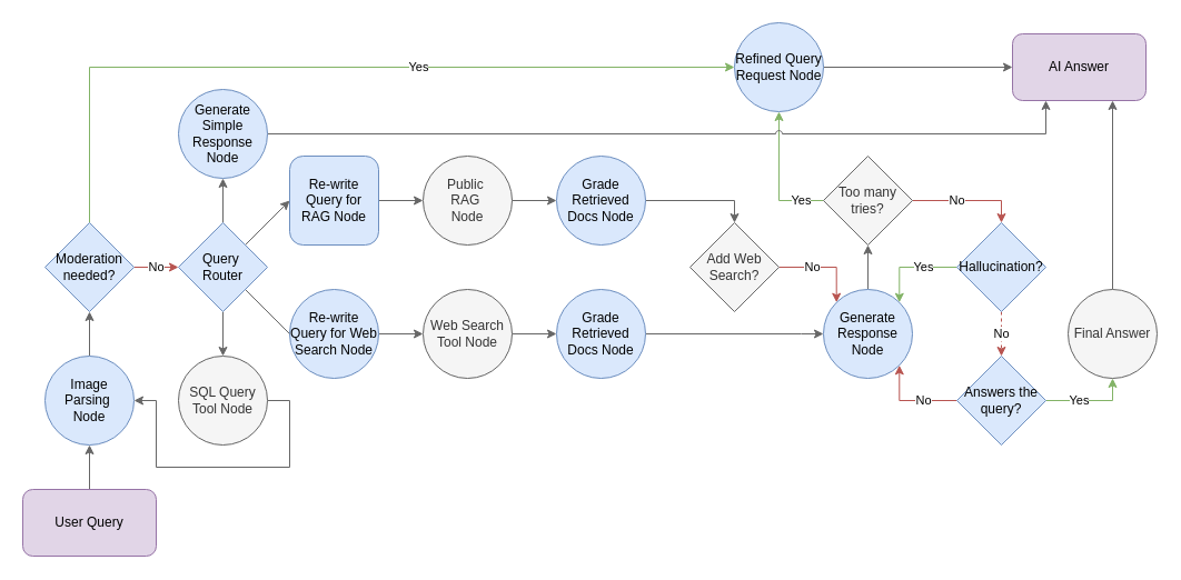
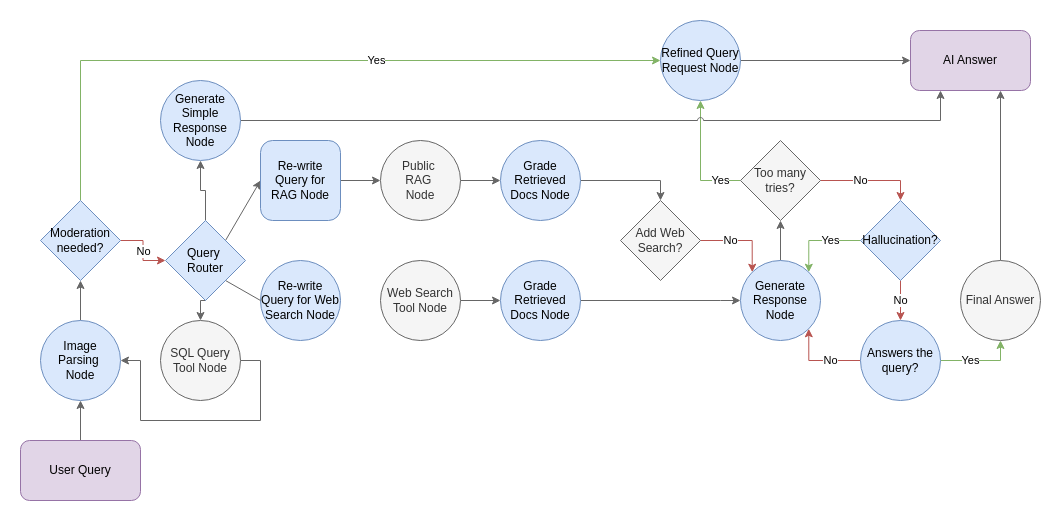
  <mxCell id="0" />
  <mxCell id="1" parent="0" />
  <mxCell id="2" style="edgeStyle=orthogonalEdgeStyle;rounded=0;orthogonalLoop=1;jettySize=auto;html=1;fillColor=#f5f5f5;strokeColor=#666666;movable=0;resizable=0;rotatable=0;deletable=0;editable=0;locked=1;connectable=0;entryX=0.5;entryY=1;entryDx=0;entryDy=0;exitX=0.5;exitY=0;exitDx=0;exitDy=0;" parent="1" source="3" target="27" edge="1"><mxGeometry relative="1" as="geometry"><mxPoint x="130" y="410" as="sourcePoint" /></mxGeometry></mxCell>
  <mxCell id="3" value="User Query" style="rounded=1;whiteSpace=wrap;html=1;fillColor=#e1d5e7;strokeColor=#9673a6;movable=0;resizable=0;rotatable=0;deletable=0;editable=0;locked=1;connectable=0;" parent="1" vertex="1"><mxGeometry x="20" y="440" width="120" height="60" as="geometry" /></mxCell>
  <mxCell id="4" style="rounded=0;orthogonalLoop=1;jettySize=auto;html=1;entryX=0.5;entryY=0;entryDx=0;entryDy=0;fillColor=#f5f5f5;strokeColor=#666666;movable=0;resizable=0;rotatable=0;deletable=0;editable=0;locked=1;connectable=0;exitX=1;exitY=0.5;exitDx=0;exitDy=0;edgeStyle=orthogonalEdgeStyle;" parent="1" source="5" target="7" edge="1"><mxGeometry relative="1" as="geometry"><mxPoint x="670" y="290" as="targetPoint" /></mxGeometry></mxCell>
  <mxCell id="5" value="Grade Retrieved Docs Node" style="ellipse;whiteSpace=wrap;html=1;aspect=fixed;fillColor=#dae8fc;strokeColor=#6c8ebf;labelBackgroundColor=none;movable=0;resizable=0;rotatable=0;deletable=0;editable=0;locked=1;connectable=0;" parent="1" vertex="1"><mxGeometry x="500" y="140" width="80" height="80" as="geometry" /></mxCell>
  <mxCell id="6" value="No" style="rounded=0;orthogonalLoop=1;jettySize=auto;html=1;exitX=1;exitY=0.5;exitDx=0;exitDy=0;entryX=0;entryY=0;entryDx=0;entryDy=0;fillColor=#f8cecc;strokeColor=#b85450;edgeStyle=orthogonalEdgeStyle;movable=0;resizable=0;rotatable=0;deletable=0;editable=0;locked=1;connectable=0;" parent="1" source="7" target="9" edge="1"><mxGeometry x="-0.28" relative="1" as="geometry"><Array as="points"><mxPoint x="752" y="240" /></Array><mxPoint as="offset" /></mxGeometry></mxCell>
  <mxCell id="7" value="Add Web Search?" style="rhombus;whiteSpace=wrap;html=1;labelBackgroundColor=none;fillColor=#f5f5f5;fontColor=#333333;strokeColor=#666666;movable=0;resizable=0;rotatable=0;deletable=0;editable=0;locked=1;connectable=0;" parent="1" vertex="1"><mxGeometry x="620" y="200" width="80" height="80" as="geometry" /></mxCell>
  <mxCell id="8" style="rounded=0;orthogonalLoop=1;jettySize=auto;html=1;entryX=0.5;entryY=1;entryDx=0;entryDy=0;fillColor=#f5f5f5;strokeColor=#666666;exitX=0.5;exitY=0;exitDx=0;exitDy=0;movable=0;resizable=0;rotatable=0;deletable=0;editable=0;locked=1;connectable=0;" parent="1" source="9" target="32" edge="1"><mxGeometry relative="1" as="geometry"><mxPoint x="814.961" y="300.309" as="sourcePoint" /><mxPoint x="850" y="260" as="targetPoint" /><Array as="points" /></mxGeometry></mxCell>
  <mxCell id="9" value="Generate Response Node" style="ellipse;whiteSpace=wrap;html=1;aspect=fixed;fillColor=#dae8fc;strokeColor=#6c8ebf;gradientColor=none;labelBackgroundColor=none;movable=0;resizable=0;rotatable=0;deletable=0;editable=0;locked=1;connectable=0;" parent="1" vertex="1"><mxGeometry x="740" y="260" width="80" height="80" as="geometry" /></mxCell>
- <mxCell id="10" style="rounded=0;orthogonalLoop=1;jettySize=auto;html=1;fillColor=#f5f5f5;strokeColor=#666666;edgeStyle=orthogonalEdgeStyle;exitX=1;exitY=0.5;exitDx=0;exitDy=0;entryX=0;entryY=0.5;entryDx=0;entryDy=0;movable=0;resizable=0;rotatable=0;deletable=0;editable=0;locked=1;connectable=0;" parent="1" source="11" target="13" edge="1"><mxGeometry relative="1" as="geometry"><mxPoint x="280" y="450" as="sourcePoint" /><mxPoint x="870" y="580" as="targetPoint" /><Array as="points"><mxPoint x="380" y="300" /></Array></mxGeometry></mxCell>
  <mxCell id="11" value="Re-write Query for Web Search Node" style="ellipse;whiteSpace=wrap;html=1;aspect=fixed;fillColor=#dae8fc;strokeColor=#6c8ebf;gradientColor=none;labelBackgroundColor=none;labelBorderColor=none;movable=0;resizable=0;rotatable=0;deletable=0;editable=0;locked=1;connectable=0;" parent="1" vertex="1"><mxGeometry x="260" y="260" width="80" height="80" as="geometry" /></mxCell>
  <mxCell id="12" style="rounded=0;orthogonalLoop=1;jettySize=auto;html=1;entryX=0;entryY=0.5;entryDx=0;entryDy=0;fillColor=#f5f5f5;strokeColor=#666666;exitX=1;exitY=0.5;exitDx=0;exitDy=0;movable=0;resizable=0;rotatable=0;deletable=0;editable=0;locked=1;connectable=0;" parent="1" source="13" target="45" edge="1"><mxGeometry relative="1" as="geometry"><mxPoint x="500" y="500" as="sourcePoint" /><mxPoint x="820" y="380" as="targetPoint" /></mxGeometry></mxCell>
  <mxCell id="13" value="Web Search Tool Node" style="ellipse;whiteSpace=wrap;html=1;aspect=fixed;fillColor=#f5f5f5;strokeColor=#666666;fontColor=#333333;movable=0;resizable=0;rotatable=0;deletable=0;editable=0;locked=1;connectable=0;" parent="1" vertex="1"><mxGeometry x="380" y="260" width="80" height="80" as="geometry" /></mxCell>
  <mxCell id="14" value="AI Answer" style="rounded=1;whiteSpace=wrap;html=1;fillColor=#e1d5e7;strokeColor=#9673a6;movable=0;resizable=0;rotatable=0;deletable=0;editable=0;locked=1;connectable=0;" parent="1" vertex="1"><mxGeometry x="910" y="30" width="120" height="60" as="geometry" /></mxCell>
- <mxCell id="15" value="No" style="edgeStyle=orthogonalEdgeStyle;rounded=0;orthogonalLoop=1;jettySize=auto;html=1;entryX=0.5;entryY=0;entryDx=0;entryDy=0;fillColor=#f8cecc;strokeColor=#b85450;movable=0;resizable=0;rotatable=0;deletable=0;editable=0;locked=1;connectable=0;exitX=0.5;exitY=1;exitDx=0;exitDy=0;dashed=1;" parent="1" source="17" target="20" edge="1"><mxGeometry relative="1" as="geometry"><Array as="points"><mxPoint x="900" y="320" /></Array><mxPoint as="offset" /></mxGeometry></mxCell>
+ <mxCell id="15" value="No" style="edgeStyle=orthogonalEdgeStyle;rounded=0;orthogonalLoop=1;jettySize=auto;html=1;entryX=0.5;entryY=0;entryDx=0;entryDy=0;fillColor=#f8cecc;strokeColor=#b85450;movable=0;resizable=0;rotatable=0;deletable=0;editable=0;locked=1;connectable=0;exitX=0.5;exitY=1;exitDx=0;exitDy=0;" parent="1" source="17" target="20" edge="1"><mxGeometry relative="1" as="geometry"><Array as="points"><mxPoint x="900" y="320" /></Array><mxPoint as="offset" /></mxGeometry></mxCell>
  <mxCell id="16" value="Yes" style="rounded=0;orthogonalLoop=1;jettySize=auto;html=1;entryX=1;entryY=0;entryDx=0;entryDy=0;fillColor=#d5e8d4;strokeColor=#82b366;exitX=0;exitY=0.5;exitDx=0;exitDy=0;elbow=vertical;movable=0;resizable=0;rotatable=0;deletable=0;editable=0;locked=1;connectable=0;edgeStyle=orthogonalEdgeStyle;" parent="1" source="17" target="9" edge="1"><mxGeometry x="-0.28" relative="1" as="geometry"><mxPoint as="offset" /><Array as="points"><mxPoint x="808" y="240" /></Array></mxGeometry></mxCell>
  <mxCell id="17" value="Hallucination?" style="rhombus;whiteSpace=wrap;html=1;fillColor=#dae8fc;strokeColor=#6c8ebf;labelBackgroundColor=none;movable=0;resizable=0;rotatable=0;deletable=0;editable=0;locked=1;connectable=0;" parent="1" vertex="1"><mxGeometry x="860" y="200" width="80" height="80" as="geometry" /></mxCell>
  <mxCell id="18" value="No" style="edgeStyle=orthogonalEdgeStyle;rounded=0;orthogonalLoop=1;jettySize=auto;html=1;fillColor=#f8cecc;strokeColor=#b85450;movable=0;resizable=0;rotatable=0;deletable=0;editable=0;locked=1;connectable=0;entryX=1;entryY=1;entryDx=0;entryDy=0;exitX=0;exitY=0.5;exitDx=0;exitDy=0;" parent="1" source="20" target="9" edge="1"><mxGeometry x="-0.28" relative="1" as="geometry"><Array as="points"><mxPoint x="808" y="360" /></Array><mxPoint x="1130" y="490" as="sourcePoint" /><mxPoint x="90" y="280" as="targetPoint" /><mxPoint as="offset" /></mxGeometry></mxCell>
  <mxCell id="19" value="Yes" style="edgeStyle=orthogonalEdgeStyle;rounded=0;orthogonalLoop=1;jettySize=auto;html=1;entryX=0.5;entryY=1;entryDx=0;entryDy=0;fillColor=#d5e8d4;strokeColor=#82b366;exitX=1;exitY=0.5;exitDx=0;exitDy=0;movable=0;resizable=0;rotatable=0;deletable=0;editable=0;locked=1;connectable=0;" parent="1" source="20" target="29" edge="1"><mxGeometry x="-0.25" relative="1" as="geometry"><Array as="points"><mxPoint x="1000" y="360" /></Array><mxPoint x="1170" y="460" as="sourcePoint" /><mxPoint x="1190" y="310" as="targetPoint" /><mxPoint as="offset" /></mxGeometry></mxCell>
- <mxCell id="20" value="Answers the query?" style="rhombus;whiteSpace=wrap;html=1;fillColor=#dae8fc;strokeColor=#6c8ebf;labelBackgroundColor=none;movable=0;resizable=0;rotatable=0;deletable=0;editable=0;locked=1;connectable=0;" parent="1" vertex="1"><mxGeometry x="860" y="320" width="80" height="80" as="geometry" /></mxCell>
+ <mxCell id="20" value="Answers the query?" style="ellipse;whiteSpace=wrap;html=1;fillColor=#dae8fc;strokeColor=#6c8ebf;labelBackgroundColor=none;movable=0;resizable=0;rotatable=0;deletable=0;editable=0;locked=1;connectable=0;" parent="1" vertex="1"><mxGeometry x="860" y="320" width="80" height="80" as="geometry" /></mxCell>
  <mxCell id="21" style="rounded=0;orthogonalLoop=1;jettySize=auto;html=1;entryX=0;entryY=0.5;entryDx=0;entryDy=0;fillColor=#f5f5f5;strokeColor=#666666;exitX=1;exitY=1;exitDx=0;exitDy=0;movable=0;resizable=0;rotatable=0;deletable=0;editable=0;locked=1;connectable=0;endArrow=none;" parent="1" source="25" target="11" edge="1"><mxGeometry relative="1" as="geometry"><mxPoint x="160" y="490" as="sourcePoint" /><mxPoint x="630" y="580" as="targetPoint" /></mxGeometry></mxCell>
  <mxCell id="22" style="rounded=0;orthogonalLoop=1;jettySize=auto;html=1;entryX=0;entryY=0.5;entryDx=0;entryDy=0;fillColor=#f5f5f5;strokeColor=#666666;movable=0;resizable=0;rotatable=0;deletable=0;editable=0;locked=1;connectable=0;exitX=1;exitY=0;exitDx=0;exitDy=0;" parent="1" source="25" target="41" edge="1"><mxGeometry relative="1" as="geometry" /></mxCell>
  <mxCell id="23" style="rounded=0;orthogonalLoop=1;jettySize=auto;html=1;entryX=0.5;entryY=1;entryDx=0;entryDy=0;fillColor=#f5f5f5;strokeColor=#666666;exitX=0.5;exitY=0;exitDx=0;exitDy=0;movable=0;resizable=0;rotatable=0;deletable=0;editable=0;locked=1;connectable=0;edgeStyle=orthogonalEdgeStyle;" parent="1" source="25" target="43" edge="1"><mxGeometry relative="1" as="geometry"><mxPoint x="185" y="180" as="sourcePoint" /><mxPoint x="235" y="50" as="targetPoint" /></mxGeometry></mxCell>
  <mxCell id="24" style="edgeStyle=orthogonalEdgeStyle;rounded=0;orthogonalLoop=1;jettySize=auto;html=1;exitX=0.5;exitY=1;exitDx=0;exitDy=0;entryX=0.5;entryY=0;entryDx=0;entryDy=0;fillColor=#f5f5f5;strokeColor=#666666;movable=0;resizable=0;rotatable=0;deletable=0;editable=0;locked=1;connectable=0;" parent="1" source="25" target="47" edge="1"><mxGeometry relative="1" as="geometry" /></mxCell>
- <mxCell id="25" value="Query&amp;nbsp;&lt;div&gt;Router&lt;/div&gt;" style="rhombus;whiteSpace=wrap;html=1;fillColor=#dae8fc;strokeColor=#6c8ebf;rounded=0;shadow=0;labelBackgroundColor=none;movable=0;resizable=0;rotatable=0;deletable=0;editable=0;locked=1;connectable=0;" parent="1" vertex="1"><mxGeometry x="160" y="200" width="80" height="80" as="geometry" /></mxCell>
+ <mxCell id="25" value="Query&amp;nbsp;&lt;div&gt;Router&lt;/div&gt;" style="rhombus;whiteSpace=wrap;html=1;fillColor=#dae8fc;strokeColor=#6c8ebf;rounded=0;shadow=0;labelBackgroundColor=none;movable=0;resizable=0;rotatable=0;deletable=0;editable=0;locked=1;connectable=0;" parent="1" vertex="1"><mxGeometry x="165" y="220" width="80" height="80" as="geometry" /></mxCell>
  <mxCell id="26" style="edgeStyle=orthogonalEdgeStyle;rounded=0;orthogonalLoop=1;jettySize=auto;html=1;entryX=0.5;entryY=1;entryDx=0;entryDy=0;fillColor=#f5f5f5;strokeColor=#666666;movable=0;resizable=0;rotatable=0;deletable=0;editable=0;locked=1;connectable=0;exitX=0.5;exitY=0;exitDx=0;exitDy=0;" parent="1" source="27" target="37" edge="1"><mxGeometry relative="1" as="geometry" /></mxCell>
  <mxCell id="27" value="Image Parsing&amp;nbsp;&lt;div&gt;Node&lt;/div&gt;" style="ellipse;whiteSpace=wrap;html=1;aspect=fixed;fillColor=#dae8fc;strokeColor=#6c8ebf;movable=0;resizable=0;rotatable=0;deletable=0;editable=0;locked=1;connectable=0;" parent="1" vertex="1"><mxGeometry x="40" y="320" width="80" height="80" as="geometry" /></mxCell>
  <mxCell id="28" style="edgeStyle=orthogonalEdgeStyle;rounded=0;orthogonalLoop=1;jettySize=auto;html=1;entryX=0.75;entryY=1;entryDx=0;entryDy=0;fillColor=#f5f5f5;strokeColor=#666666;exitX=0.5;exitY=0;exitDx=0;exitDy=0;movable=0;resizable=0;rotatable=0;deletable=0;editable=0;locked=1;connectable=0;" parent="1" source="29" target="14" edge="1"><mxGeometry relative="1" as="geometry"><mxPoint x="1190" y="140" as="sourcePoint" /><mxPoint x="1060" y="-160" as="targetPoint" /><Array as="points" /></mxGeometry></mxCell>
  <mxCell id="29" value="Final Answer" style="ellipse;whiteSpace=wrap;html=1;aspect=fixed;fillColor=#f5f5f5;strokeColor=#666666;fontColor=#333333;movable=0;resizable=0;rotatable=0;deletable=0;editable=0;locked=1;connectable=0;" parent="1" vertex="1"><mxGeometry x="960" y="260" width="80" height="80" as="geometry" /></mxCell>
  <mxCell id="30" value="Yes" style="edgeStyle=orthogonalEdgeStyle;rounded=0;orthogonalLoop=1;jettySize=auto;html=1;fillColor=#d5e8d4;strokeColor=#82b366;exitX=0;exitY=0.5;exitDx=0;exitDy=0;jumpStyle=arc;movable=0;resizable=0;rotatable=0;deletable=0;editable=0;locked=1;connectable=0;entryX=0.5;entryY=1;entryDx=0;entryDy=0;" parent="1" source="32" target="34" edge="1"><mxGeometry x="-0.667" relative="1" as="geometry"><mxPoint x="740" y="400" as="sourcePoint" /><mxPoint x="750" y="100" as="targetPoint" /><Array as="points"><mxPoint x="700" y="180" /></Array><mxPoint as="offset" /></mxGeometry></mxCell>
  <mxCell id="31" value="No" style="edgeStyle=orthogonalEdgeStyle;rounded=0;orthogonalLoop=1;jettySize=auto;html=1;entryX=0.5;entryY=0;entryDx=0;entryDy=0;fillColor=#f8cecc;strokeColor=#b85450;movable=0;resizable=0;rotatable=0;deletable=0;editable=0;locked=1;connectable=0;exitX=1;exitY=0.5;exitDx=0;exitDy=0;" parent="1" source="32" target="17" edge="1"><mxGeometry x="-0.2" relative="1" as="geometry"><Array as="points"><mxPoint x="900" y="180" /></Array><mxPoint as="offset" /><mxPoint x="850" y="180" as="sourcePoint" /></mxGeometry></mxCell>
  <mxCell id="32" value="Too many tries?" style="rhombus;whiteSpace=wrap;html=1;fillColor=#f5f5f5;strokeColor=#666666;labelBackgroundColor=none;fontColor=#333333;movable=0;resizable=0;rotatable=0;deletable=0;editable=0;locked=1;connectable=0;" parent="1" vertex="1"><mxGeometry x="740" y="140" width="80" height="80" as="geometry" /></mxCell>
  <mxCell id="33" style="edgeStyle=orthogonalEdgeStyle;rounded=0;orthogonalLoop=1;jettySize=auto;html=1;entryX=0;entryY=0.5;entryDx=0;entryDy=0;fillColor=#f5f5f5;strokeColor=#666666;exitX=1;exitY=0.5;exitDx=0;exitDy=0;movable=0;resizable=0;rotatable=0;deletable=0;editable=0;locked=1;connectable=0;" parent="1" source="34" target="14" edge="1"><mxGeometry relative="1" as="geometry"><mxPoint x="590" as="sourcePoint" y="0" /><mxPoint x="810" y="-30" as="targetPoint" /></mxGeometry></mxCell>
  <mxCell id="34" value="Refined Query Request&amp;nbsp;&lt;span style=&quot;background-color: initial;&quot;&gt;Node&lt;/span&gt;" style="ellipse;whiteSpace=wrap;html=1;aspect=fixed;fillColor=#dae8fc;strokeColor=#6c8ebf;movable=0;resizable=0;rotatable=0;deletable=0;editable=0;locked=1;connectable=0;" parent="1" vertex="1"><mxGeometry x="660" y="20" width="80" height="80" as="geometry" /></mxCell>
  <mxCell id="35" value="No" style="rounded=0;orthogonalLoop=1;jettySize=auto;html=1;fillColor=#f8cecc;strokeColor=#b85450;exitX=1;exitY=0.5;exitDx=0;exitDy=0;edgeStyle=orthogonalEdgeStyle;entryX=0;entryY=0.5;entryDx=0;entryDy=0;movable=0;resizable=0;rotatable=0;deletable=0;editable=0;locked=1;connectable=0;" parent="1" source="37" target="25" edge="1"><mxGeometry relative="1" as="geometry"><mxPoint x="129.5" y="330" as="sourcePoint" /><mxPoint x="99.5" y="320" as="targetPoint" /></mxGeometry></mxCell>
  <mxCell id="36" value="Yes" style="edgeStyle=orthogonalEdgeStyle;rounded=0;orthogonalLoop=1;jettySize=auto;html=1;entryX=0;entryY=0.5;entryDx=0;entryDy=0;labelBackgroundColor=#FFFFFF;fillColor=#d5e8d4;strokeColor=#82b366;exitX=0.5;exitY=0;exitDx=0;exitDy=0;movable=0;resizable=0;rotatable=0;deletable=0;editable=0;locked=1;connectable=0;" parent="1" source="37" target="34" edge="1"><mxGeometry x="0.212" relative="1" as="geometry"><mxPoint x="60" y="130" as="sourcePoint" /><mxPoint x="700" y="-60" as="targetPoint" /><Array as="points"><mxPoint x="80" y="60" /></Array><mxPoint as="offset" /></mxGeometry></mxCell>
  <mxCell id="37" value="Moderation needed?" style="rhombus;whiteSpace=wrap;html=1;fillColor=#dae8fc;strokeColor=#6c8ebf;rounded=0;shadow=0;labelBackgroundColor=none;movable=0;resizable=0;rotatable=0;deletable=0;editable=0;locked=1;connectable=0;" parent="1" vertex="1"><mxGeometry x="40" y="200" width="80" height="80" as="geometry" /></mxCell>
  <mxCell id="38" style="rounded=0;orthogonalLoop=1;jettySize=auto;html=1;fillColor=#f5f5f5;strokeColor=#666666;exitX=1;exitY=0.5;exitDx=0;exitDy=0;entryX=0;entryY=0.5;entryDx=0;entryDy=0;movable=0;resizable=0;rotatable=0;deletable=0;editable=0;locked=1;connectable=0;edgeStyle=orthogonalEdgeStyle;" parent="1" source="39" target="5" edge="1"><mxGeometry relative="1" as="geometry"><mxPoint x="400" y="250" as="sourcePoint" /></mxGeometry></mxCell>
  <mxCell id="39" value="Public&amp;nbsp;&lt;div&gt;&lt;span style=&quot;background-color: initial;&quot;&gt;RAG&amp;nbsp;&lt;/span&gt;&lt;/div&gt;&lt;div&gt;&lt;span style=&quot;background-color: initial;&quot;&gt;Node&lt;/span&gt;&lt;/div&gt;" style="ellipse;whiteSpace=wrap;html=1;aspect=fixed;fillColor=#f5f5f5;strokeColor=#666666;fontColor=#333333;movable=0;resizable=0;rotatable=0;deletable=0;editable=0;locked=1;connectable=0;" parent="1" vertex="1"><mxGeometry x="380" y="140" width="80" height="80" as="geometry" /></mxCell>
  <mxCell id="40" style="edgeStyle=orthogonalEdgeStyle;rounded=0;orthogonalLoop=1;jettySize=auto;html=1;entryX=0;entryY=0.5;entryDx=0;entryDy=0;fillColor=#f5f5f5;strokeColor=#666666;movable=0;resizable=0;rotatable=0;deletable=0;editable=0;locked=1;connectable=0;exitX=1;exitY=0.5;exitDx=0;exitDy=0;" parent="1" source="41" target="39" edge="1"><mxGeometry relative="1" as="geometry"><mxPoint x="410" y="240" as="targetPoint" /></mxGeometry></mxCell>
  <mxCell id="41" value="Re-write Query for RAG Node" style="whiteSpace=wrap;html=1;aspect=fixed;fillColor=#dae8fc;strokeColor=#6c8ebf;gradientColor=none;labelBackgroundColor=none;movable=0;resizable=0;rotatable=0;deletable=0;editable=0;locked=1;connectable=0;rounded=1;" parent="1" vertex="1"><mxGeometry x="260" y="140" width="80" height="80" as="geometry" /></mxCell>
  <mxCell id="42" style="edgeStyle=orthogonalEdgeStyle;rounded=0;orthogonalLoop=1;jettySize=auto;html=1;fillColor=#f5f5f5;strokeColor=#666666;jumpStyle=arc;exitX=1;exitY=0.5;exitDx=0;exitDy=0;movable=0;resizable=0;rotatable=0;deletable=0;editable=0;locked=1;connectable=0;entryX=0.25;entryY=1;entryDx=0;entryDy=0;" parent="1" source="43" target="14" edge="1"><mxGeometry relative="1" as="geometry"><mxPoint x="260" y="320" as="sourcePoint" /><mxPoint x="1010" y="90" as="targetPoint" /><Array as="points"><mxPoint x="940" y="120" /></Array></mxGeometry></mxCell>
  <mxCell id="43" value="Generate Simple Response Node" style="ellipse;whiteSpace=wrap;html=1;aspect=fixed;fillColor=#dae8fc;strokeColor=#6c8ebf;gradientColor=none;labelBackgroundColor=none;movable=0;resizable=0;rotatable=0;deletable=0;editable=0;locked=1;connectable=0;" parent="1" vertex="1"><mxGeometry x="160" y="80" width="80" height="80" as="geometry" /></mxCell>
  <mxCell id="44" style="edgeStyle=orthogonalEdgeStyle;rounded=0;orthogonalLoop=1;jettySize=auto;html=1;entryX=0;entryY=0.5;entryDx=0;entryDy=0;exitX=1;exitY=0.5;exitDx=0;exitDy=0;fillColor=#f5f5f5;strokeColor=#666666;movable=0;resizable=0;rotatable=0;deletable=0;editable=0;locked=1;connectable=0;" parent="1" source="45" target="9" edge="1"><mxGeometry relative="1" as="geometry"><Array as="points"><mxPoint x="720" y="300" /><mxPoint x="720" y="300" /></Array></mxGeometry></mxCell>
  <mxCell id="45" value="Grade Retrieved Docs Node" style="ellipse;whiteSpace=wrap;html=1;aspect=fixed;fillColor=#dae8fc;strokeColor=#6c8ebf;labelBackgroundColor=none;movable=0;resizable=0;rotatable=0;deletable=0;editable=0;locked=1;connectable=0;" parent="1" vertex="1"><mxGeometry x="500" y="260" width="80" height="80" as="geometry" /></mxCell>
  <mxCell id="46" style="edgeStyle=orthogonalEdgeStyle;rounded=0;orthogonalLoop=1;jettySize=auto;html=1;exitX=1;exitY=0.5;exitDx=0;exitDy=0;fillColor=#f5f5f5;strokeColor=#666666;movable=0;resizable=0;rotatable=0;deletable=0;editable=0;locked=1;connectable=0;" edge="1" parent="1" source="47" target="27"><mxGeometry relative="1" as="geometry" /></mxCell>
  <mxCell id="47" value="SQL Query Tool Node" style="ellipse;whiteSpace=wrap;html=1;aspect=fixed;fillColor=#f5f5f5;strokeColor=#666666;labelBackgroundColor=none;labelBorderColor=none;movable=0;resizable=0;rotatable=0;deletable=0;editable=0;locked=1;connectable=0;fontColor=#333333;" parent="1" vertex="1"><mxGeometry x="160" y="320" width="80" height="80" as="geometry" /></mxCell>
